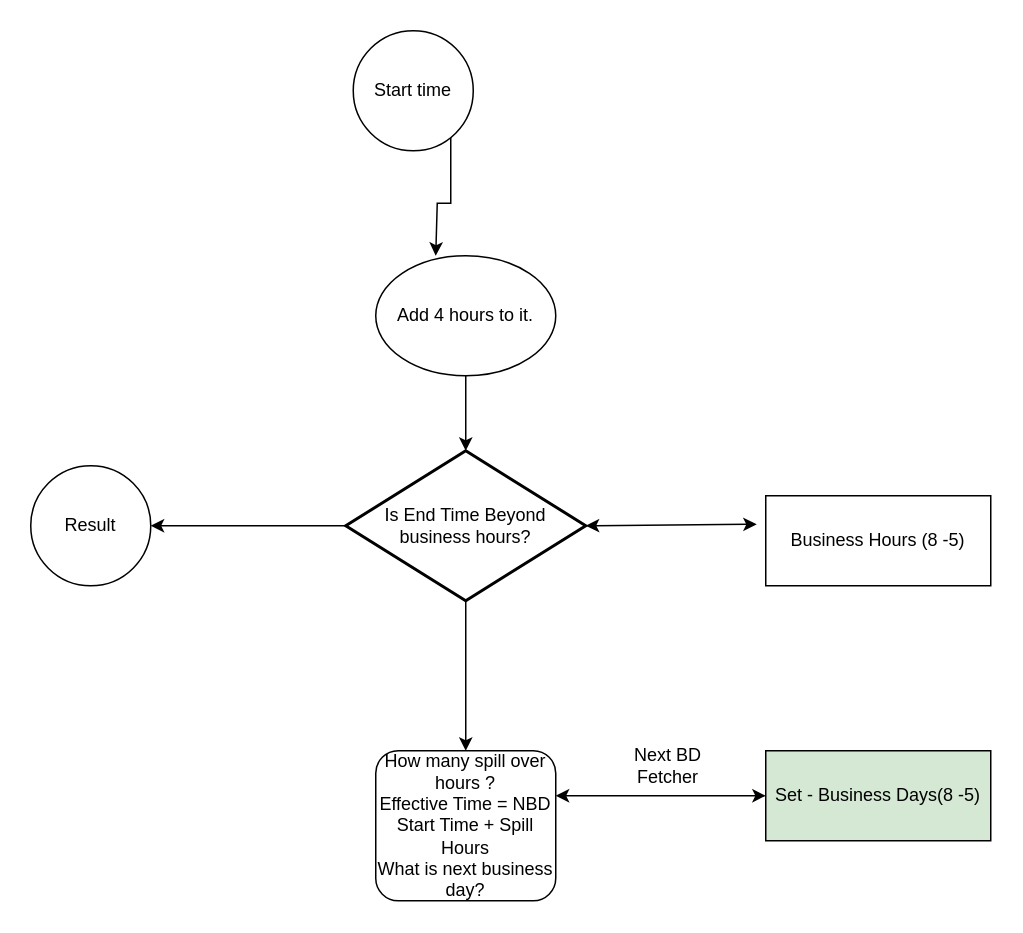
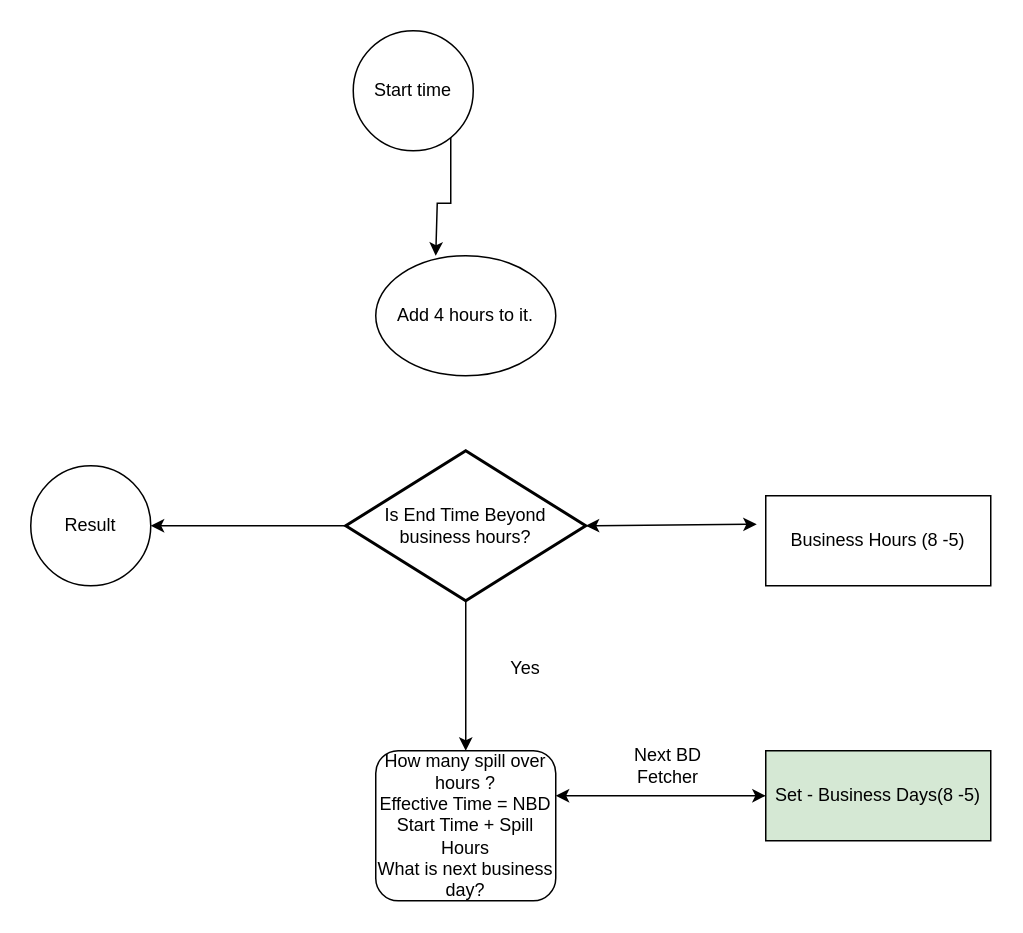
  <mxCell id="0" />
  <mxCell id="1" parent="0" />
  <mxCell id="2" value="Business Hours (8 -5)" style="rounded=0;whiteSpace=wrap;html=1;" vertex="1" parent="1"><mxGeometry x="510" y="330" width="150" height="60" as="geometry" /></mxCell>
  <mxCell id="3" style="edgeStyle=orthogonalEdgeStyle;rounded=0;orthogonalLoop=1;jettySize=auto;html=1;" edge="1" parent="1" source="4"><mxGeometry relative="1" as="geometry"><mxPoint x="290" y="170" as="targetPoint" /><Array as="points"><mxPoint x="300" y="135" /><mxPoint x="291" y="135" /></Array></mxGeometry></mxCell>
  <mxCell id="4" value="Start time" style="ellipse;whiteSpace=wrap;html=1;aspect=fixed;" vertex="1" parent="1"><mxGeometry x="235" y="20" width="80" height="80" as="geometry" /></mxCell>
  <mxCell id="5" value="Set - Business Days(8 -5)" style="rounded=0;whiteSpace=wrap;html=1;fillColor=#d5e8d4;" vertex="1" parent="1"><mxGeometry x="510" y="500" width="150" height="60" as="geometry" /></mxCell>
  <mxCell id="6" value="Add 4 hours to it." style="ellipse;whiteSpace=wrap;html=1;" vertex="1" parent="1"><mxGeometry x="250" y="170" width="120" height="80" as="geometry" /></mxCell>
  <mxCell id="7" value="Is End Time Beyond business hours?" style="strokeWidth=2;html=1;shape=mxgraph.flowchart.decision;whiteSpace=wrap;" vertex="1" parent="1"><mxGeometry x="230" y="300" width="160" height="100" as="geometry" /></mxCell>
  <mxCell id="8" value="" style="endArrow=classic;startArrow=classic;html=1;rounded=0;entryX=-0.04;entryY=0.317;entryDx=0;entryDy=0;entryPerimeter=0;" edge="1" parent="1" target="2"><mxGeometry width="50" height="50" relative="1" as="geometry"><mxPoint x="390" y="350" as="sourcePoint" /><mxPoint x="440" y="300" as="targetPoint" /></mxGeometry></mxCell>
- <mxCell id="9" value="" style="endArrow=classic;html=1;rounded=0;entryX=0.5;entryY=0;entryDx=0;entryDy=0;entryPerimeter=0;exitX=0.5;exitY=1;exitDx=0;exitDy=0;" edge="1" parent="1" source="6" target="7"><mxGeometry width="50" height="50" relative="1" as="geometry"><mxPoint x="300" y="260" as="sourcePoint" /><mxPoint x="350" y="210" as="targetPoint" /></mxGeometry></mxCell>
  <mxCell id="10" value="" style="endArrow=classic;html=1;rounded=0;exitX=0;exitY=0.5;exitDx=0;exitDy=0;exitPerimeter=0;" edge="1" parent="1" source="7"><mxGeometry width="50" height="50" relative="1" as="geometry"><mxPoint x="120" y="400" as="sourcePoint" /><mxPoint x="100" y="350" as="targetPoint" /></mxGeometry></mxCell>
  <mxCell id="11" value="Result" style="ellipse;whiteSpace=wrap;html=1;aspect=fixed;" vertex="1" parent="1"><mxGeometry x="20" y="310" width="80" height="80" as="geometry" /></mxCell>
  <mxCell id="12" value="" style="endArrow=classic;html=1;rounded=0;" edge="1" parent="1" source="7"><mxGeometry width="50" height="50" relative="1" as="geometry"><mxPoint x="250" y="490" as="sourcePoint" /><mxPoint x="310" y="500" as="targetPoint" /></mxGeometry></mxCell>
+ <mxCell id="13" value="Yes" style="text;html=1;strokeColor=none;fillColor=none;align=center;verticalAlign=middle;whiteSpace=wrap;rounded=0;" vertex="1" parent="1"><mxGeometry x="320" y="430" width="60" height="30" as="geometry" /></mxCell>
  <mxCell id="14" value="&lt;div&gt;How many spill over hours ?&lt;/div&gt;&lt;div&gt;Effective Time = NBD Start Time + Spill Hours &lt;br&gt;&lt;/div&gt;&lt;div&gt;What is next business day?&lt;br&gt;&lt;/div&gt;" style="rounded=1;whiteSpace=wrap;html=1;" vertex="1" parent="1"><mxGeometry x="250" y="500" width="120" height="100" as="geometry" /></mxCell>
  <mxCell id="15" value="" style="endArrow=classic;startArrow=classic;html=1;rounded=0;entryX=0;entryY=0.5;entryDx=0;entryDy=0;" edge="1" parent="1" target="5"><mxGeometry width="50" height="50" relative="1" as="geometry"><mxPoint x="370" y="530" as="sourcePoint" /><mxPoint x="420" y="480" as="targetPoint" /></mxGeometry></mxCell>
  <mxCell id="16" value="Next BD Fetcher" style="text;html=1;strokeColor=none;fillColor=none;align=center;verticalAlign=middle;whiteSpace=wrap;rounded=0;" vertex="1" parent="1"><mxGeometry x="415" y="495" width="60" height="30" as="geometry" /></mxCell>
